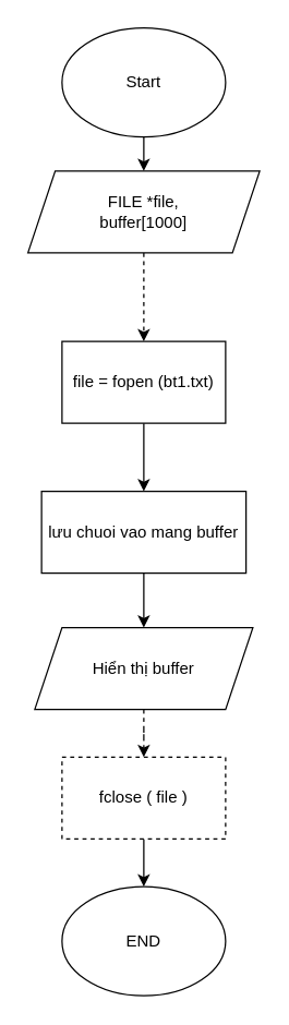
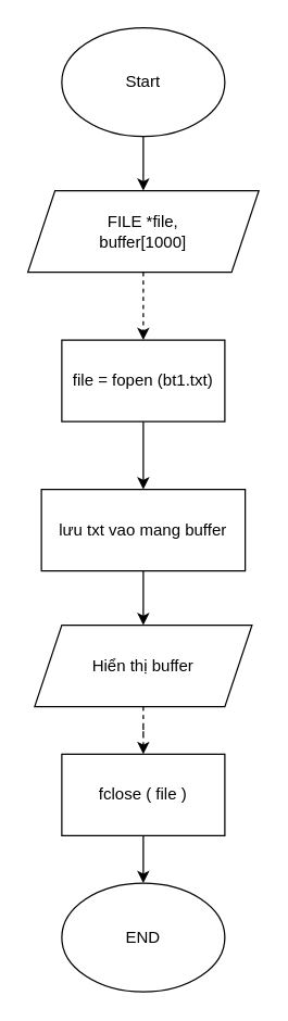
  <mxCell id="0" />
  <mxCell id="1" parent="0" />
  <mxCell id="2" style="edgeStyle=orthogonalEdgeStyle;rounded=0;orthogonalLoop=1;jettySize=auto;html=1;" edge="1" parent="1" source="3" target="5"><mxGeometry relative="1" as="geometry"><mxPoint x="105" y="150" as="targetPoint" /></mxGeometry></mxCell>
  <mxCell id="3" value="Start" style="ellipse;whiteSpace=wrap;html=1;" vertex="1" parent="1"><mxGeometry x="45" y="20" width="120" height="80" as="geometry" /></mxCell>
  <mxCell id="4" style="edgeStyle=orthogonalEdgeStyle;rounded=0;orthogonalLoop=1;jettySize=auto;html=1;dashed=1;" edge="1" parent="1" source="5" target="7"><mxGeometry relative="1" as="geometry"><mxPoint x="105" y="250" as="targetPoint" /></mxGeometry></mxCell>
- <mxCell id="5" value="FILE *file,&lt;br&gt;buffer[1000]" style="shape=parallelogram;perimeter=parallelogramPerimeter;whiteSpace=wrap;html=1;fixedSize=1;" vertex="1" parent="1"><mxGeometry x="20" y="125" width="170" height="60" as="geometry" /></mxCell>
+ <mxCell id="5" value="FILE *file,&lt;br&gt;buffer[1000]" style="shape=parallelogram;perimeter=parallelogramPerimeter;whiteSpace=wrap;html=1;fixedSize=1;" vertex="1" parent="1"><mxGeometry x="20" y="140" width="170" height="60" as="geometry" /></mxCell>
  <mxCell id="6" style="edgeStyle=orthogonalEdgeStyle;rounded=0;orthogonalLoop=1;jettySize=auto;html=1;entryX=0.5;entryY=0;entryDx=0;entryDy=0;" edge="1" parent="1" source="7" target="9"><mxGeometry relative="1" as="geometry" /></mxCell>
  <mxCell id="7" value="file = fopen (bt1.txt)" style="rounded=0;whiteSpace=wrap;html=1;" vertex="1" parent="1"><mxGeometry x="45" y="250" width="120" height="60" as="geometry" /></mxCell>
  <mxCell id="8" style="edgeStyle=orthogonalEdgeStyle;rounded=0;orthogonalLoop=1;jettySize=auto;html=1;" edge="1" parent="1" source="9" target="11"><mxGeometry relative="1" as="geometry"><mxPoint x="105" y="470" as="targetPoint" /></mxGeometry></mxCell>
- <mxCell id="9" value="lưu chuoi vao mang buffer" style="rounded=0;whiteSpace=wrap;html=1;" vertex="1" parent="1"><mxGeometry x="30" y="360" width="150" height="60" as="geometry" /></mxCell>
+ <mxCell id="9" value="lưu txt vao mang buffer" style="rounded=0;whiteSpace=wrap;html=1;" vertex="1" parent="1"><mxGeometry x="30" y="360" width="150" height="60" as="geometry" /></mxCell>
  <mxCell id="10" style="edgeStyle=orthogonalEdgeStyle;rounded=0;orthogonalLoop=1;jettySize=auto;html=1;dashed=1;" edge="1" parent="1" source="11" target="13"><mxGeometry relative="1" as="geometry"><mxPoint x="105" y="570" as="targetPoint" /></mxGeometry></mxCell>
  <mxCell id="11" value="Hiển thị buffer" style="shape=parallelogram;perimeter=parallelogramPerimeter;whiteSpace=wrap;html=1;fixedSize=1;" vertex="1" parent="1"><mxGeometry x="25" y="460" width="160" height="60" as="geometry" /></mxCell>
  <mxCell id="12" style="edgeStyle=orthogonalEdgeStyle;rounded=0;orthogonalLoop=1;jettySize=auto;html=1;" edge="1" parent="1" source="13" target="14"><mxGeometry relative="1" as="geometry"><mxPoint x="105" y="670" as="targetPoint" /></mxGeometry></mxCell>
- <mxCell id="13" value="fclose ( file )" style="rounded=0;whiteSpace=wrap;html=1;dashed=1;" vertex="1" parent="1"><mxGeometry x="45" y="555" width="120" height="60" as="geometry" /></mxCell>
+ <mxCell id="13" value="fclose ( file )" style="rounded=0;whiteSpace=wrap;html=1;" vertex="1" parent="1"><mxGeometry x="45" y="555" width="120" height="60" as="geometry" /></mxCell>
  <mxCell id="14" value="END" style="ellipse;whiteSpace=wrap;html=1;" vertex="1" parent="1"><mxGeometry x="45" y="650" width="120" height="80" as="geometry" /></mxCell>
